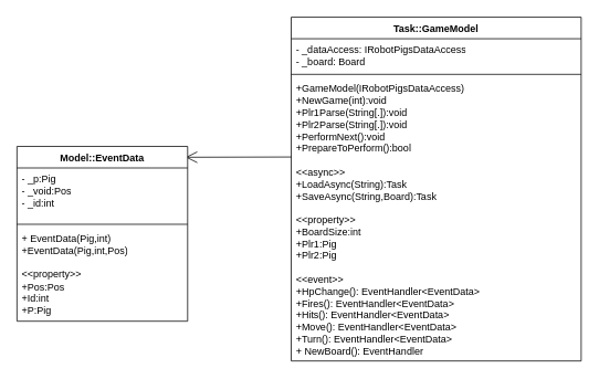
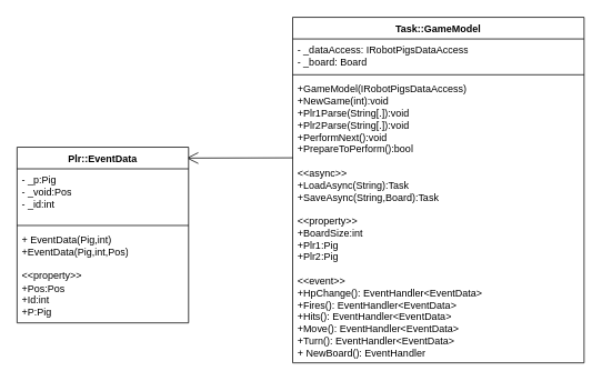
  <mxCell id="0" />
  <mxCell id="1" parent="0" />
  <mxCell id="2" value="Task::GameModel" style="swimlane;fontStyle=1;align=center;verticalAlign=top;childLayout=stackLayout;horizontal=1;startSize=26;horizontalStack=0;resizeParent=1;resizeParentMax=0;resizeLast=0;collapsible=1;marginBottom=0;whiteSpace=wrap;html=1;" parent="1" vertex="1"><mxGeometry x="351" y="20" width="350" height="415" as="geometry" /></mxCell>
  <mxCell id="3" value="&lt;div&gt;- _dataAccess: IRobotPigsDataAccess&lt;/div&gt;&lt;div&gt;- _board: Board&lt;/div&gt;&lt;div&gt;&lt;br&gt;&lt;/div&gt;" style="text;strokeColor=none;fillColor=none;align=left;verticalAlign=top;spacingLeft=4;spacingRight=4;overflow=hidden;rotatable=0;points=[[0,0.5],[1,0.5]];portConstraint=eastwest;whiteSpace=wrap;html=1;" parent="2" vertex="1"><mxGeometry y="26" width="350" height="39" as="geometry" /></mxCell>
  <mxCell id="4" value="" style="line;strokeWidth=1;fillColor=none;align=left;verticalAlign=middle;spacingTop=-1;spacingLeft=3;spacingRight=3;rotatable=0;labelPosition=right;points=[];portConstraint=eastwest;strokeColor=inherit;" parent="2" vertex="1"><mxGeometry y="65" width="350" height="8" as="geometry" /></mxCell>
  <mxCell id="5" value="&lt;div&gt;+GameModel(IRobotPigsDataAccess)&lt;/div&gt;&lt;div&gt;+NewGame(int):void&lt;/div&gt;&lt;div&gt;+Plr1Parse(String[.]):void&lt;/div&gt;&lt;div&gt;+Plr2Parse(String[.]):void&lt;/div&gt;&lt;div&gt;+PerformNext():void&lt;/div&gt;&lt;div&gt;+PrepareToPerform():bool&lt;/div&gt;&lt;div&gt;&lt;br&gt;&lt;/div&gt;&lt;div&gt;&amp;lt;&amp;lt;async&amp;gt;&amp;gt;&lt;/div&gt;&lt;div&gt;&lt;div&gt;+LoadAsync(String):Task&lt;/div&gt;+SaveAsync(String,Board):Task&lt;/div&gt;&lt;div&gt;&lt;br&gt;&lt;/div&gt;&lt;div&gt;&amp;lt;&amp;lt;property&amp;gt;&amp;gt;&lt;/div&gt;&lt;div&gt;+BoardSize:int&lt;/div&gt;&lt;div&gt;+Plr1:Pig&lt;/div&gt;&lt;div&gt;+Plr2:Pig&lt;/div&gt;&lt;div&gt;&lt;br&gt;&lt;/div&gt;&lt;div&gt;&amp;lt;&amp;lt;event&amp;gt;&amp;gt;&lt;/div&gt;&lt;div&gt;+HpChange(): EventHandler&amp;lt;EventData&amp;gt;&lt;/div&gt;&lt;div&gt;+Fires(): EventHandler&amp;lt;EventData&amp;gt;&lt;/div&gt;&lt;div&gt;+Hits(): EventHandler&amp;lt;EventData&amp;gt;&lt;/div&gt;&lt;div&gt;+Move(): EventHandler&amp;lt;EventData&amp;gt;&lt;/div&gt;&lt;div&gt;+Turn(): EventHandler&amp;lt;EventData&amp;gt;&lt;/div&gt;&lt;div&gt;+ NewBoard(): EventHandler&lt;br&gt;&lt;/div&gt;" style="text;strokeColor=none;fillColor=none;align=left;verticalAlign=top;spacingLeft=4;spacingRight=4;overflow=hidden;rotatable=0;points=[[0,0.5],[1,0.5]];portConstraint=eastwest;whiteSpace=wrap;html=1;" parent="2" vertex="1"><mxGeometry y="73" width="350" height="342" as="geometry" /></mxCell>
  <mxCell id="6" value="" style="endArrow=open;endFill=1;endSize=12;html=1;rounded=0;exitX=0.001;exitY=0.28;exitDx=0;exitDy=0;exitPerimeter=0;entryX=0.988;entryY=0.062;entryDx=0;entryDy=0;entryPerimeter=0;" parent="1" source="5" target="7" edge="1"><mxGeometry width="160" relative="1" as="geometry"><mxPoint x="994" y="-313" as="sourcePoint" /><mxPoint x="249" y="214" as="targetPoint" /><Array as="points" /></mxGeometry></mxCell>
- <mxCell id="7" value="Model::EventData" style="swimlane;fontStyle=1;align=center;verticalAlign=top;childLayout=stackLayout;horizontal=1;startSize=26;horizontalStack=0;resizeParent=1;resizeParentMax=0;resizeLast=0;collapsible=1;marginBottom=0;whiteSpace=wrap;html=1;" parent="1" vertex="1"><mxGeometry x="20" y="176" width="206" height="211" as="geometry" /></mxCell>
+ <mxCell id="7" value="Plr::EventData" style="swimlane;fontStyle=1;align=center;verticalAlign=top;childLayout=stackLayout;horizontal=1;startSize=26;horizontalStack=0;resizeParent=1;resizeParentMax=0;resizeLast=0;collapsible=1;marginBottom=0;whiteSpace=wrap;html=1;" parent="1" vertex="1"><mxGeometry x="20" y="176" width="206" height="211" as="geometry" /></mxCell>
  <mxCell id="8" value="&lt;div&gt;- _p:Pig&lt;/div&gt;&lt;div&gt;- _void:Pos&lt;/div&gt;&lt;div&gt;- _id:int&lt;/div&gt;&lt;div&gt;&lt;br&gt;&lt;/div&gt;" style="text;strokeColor=none;fillColor=none;align=left;verticalAlign=top;spacingLeft=4;spacingRight=4;overflow=hidden;rotatable=0;points=[[0,0.5],[1,0.5]];portConstraint=eastwest;whiteSpace=wrap;html=1;" parent="7" vertex="1"><mxGeometry y="26" width="206" height="64" as="geometry" /></mxCell>
  <mxCell id="9" value="" style="line;strokeWidth=1;fillColor=none;align=left;verticalAlign=middle;spacingTop=-1;spacingLeft=3;spacingRight=3;rotatable=0;labelPosition=right;points=[];portConstraint=eastwest;strokeColor=inherit;" parent="7" vertex="1"><mxGeometry y="90" width="206" height="8" as="geometry" /></mxCell>
  <mxCell id="10" value="&lt;div&gt;+ EventData(Pig,int)&lt;/div&gt;&lt;div&gt;+EventData(Pig,int,Pos)&lt;/div&gt;&lt;div&gt;&lt;br&gt;&lt;/div&gt;&lt;div&gt;&amp;lt;&amp;lt;property&amp;gt;&amp;gt;&lt;/div&gt;&lt;div&gt;+Pos:Pos&lt;/div&gt;&lt;div&gt;+Id:int&lt;/div&gt;&lt;div&gt;+P:Pig&lt;br&gt;&lt;/div&gt;" style="text;strokeColor=none;fillColor=none;align=left;verticalAlign=top;spacingLeft=4;spacingRight=4;overflow=hidden;rotatable=0;points=[[0,0.5],[1,0.5]];portConstraint=eastwest;whiteSpace=wrap;html=1;" parent="7" vertex="1"><mxGeometry y="98" width="206" height="113" as="geometry" /></mxCell>
